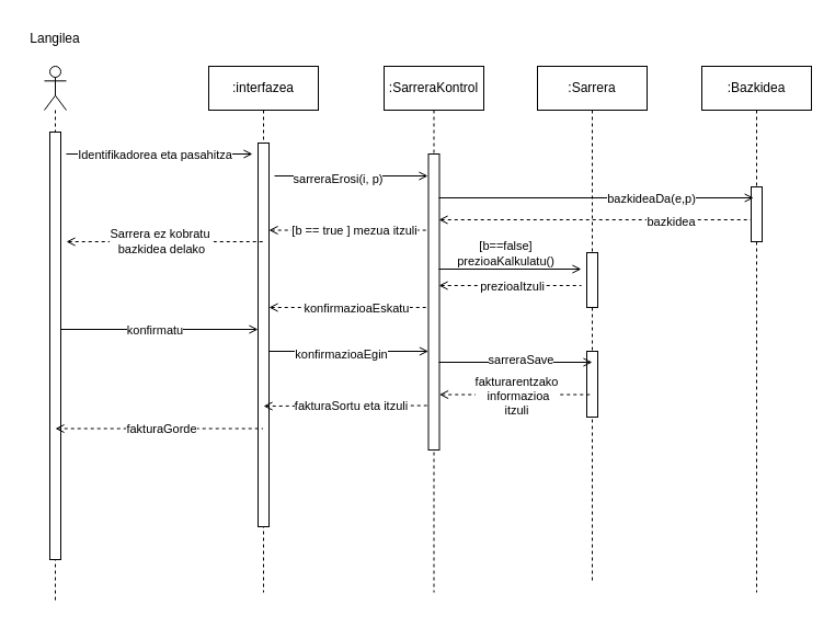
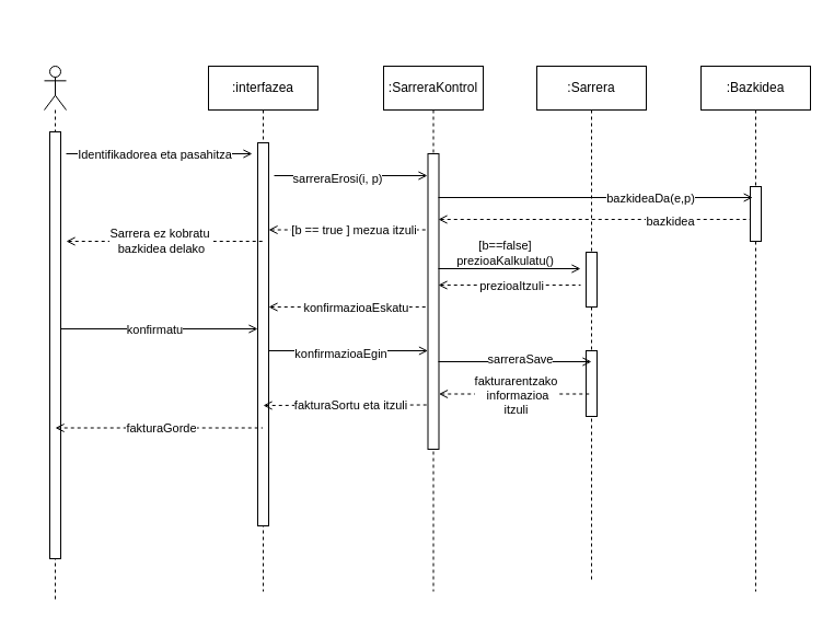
  <mxCell id="0" />
  <mxCell id="1" parent="0" />
  <mxCell id="2" value="" style="shape=umlLifeline;perimeter=lifelinePerimeter;whiteSpace=wrap;html=1;container=1;dropTarget=0;collapsible=0;recursiveResize=0;outlineConnect=0;portConstraint=eastwest;newEdgeStyle={&quot;curved&quot;:0,&quot;rounded&quot;:0};participant=umlActor;" parent="1" vertex="1"><mxGeometry x="40" y="60" width="20" height="490" as="geometry" /></mxCell>
  <mxCell id="3" value="" style="html=1;points=[[0,0,0,0,5],[0,1,0,0,-5],[1,0,0,0,5],[1,1,0,0,-5]];perimeter=orthogonalPerimeter;outlineConnect=0;targetShapes=umlLifeline;portConstraint=eastwest;newEdgeStyle={&quot;curved&quot;:0,&quot;rounded&quot;:0};" parent="2" vertex="1"><mxGeometry x="5" y="60" width="10" height="390" as="geometry" /></mxCell>
  <mxCell id="4" value=":interfazea" style="shape=umlLifeline;perimeter=lifelinePerimeter;whiteSpace=wrap;html=1;container=1;dropTarget=0;collapsible=0;recursiveResize=0;outlineConnect=0;portConstraint=eastwest;newEdgeStyle={&quot;curved&quot;:0,&quot;rounded&quot;:0};" parent="1" vertex="1"><mxGeometry x="190" y="60" width="100" height="480" as="geometry" /></mxCell>
  <mxCell id="5" value="" style="html=1;points=[[0,0,0,0,5],[0,1,0,0,-5],[1,0,0,0,5],[1,1,0,0,-5]];perimeter=orthogonalPerimeter;outlineConnect=0;targetShapes=umlLifeline;portConstraint=eastwest;newEdgeStyle={&quot;curved&quot;:0,&quot;rounded&quot;:0};" parent="4" vertex="1"><mxGeometry x="45" y="70" width="10" height="350" as="geometry" /></mxCell>
  <mxCell id="6" value=":SarreraKontrol" style="shape=umlLifeline;perimeter=lifelinePerimeter;whiteSpace=wrap;html=1;container=1;dropTarget=0;collapsible=0;recursiveResize=0;outlineConnect=0;portConstraint=eastwest;newEdgeStyle={&quot;curved&quot;:0,&quot;rounded&quot;:0};" parent="1" vertex="1"><mxGeometry x="350" y="60" width="91" height="480" as="geometry" /></mxCell>
  <mxCell id="7" value="" style="html=1;points=[[0,0,0,0,5],[0,1,0,0,-5],[1,0,0,0,5],[1,1,0,0,-5]];perimeter=orthogonalPerimeter;outlineConnect=0;targetShapes=umlLifeline;portConstraint=eastwest;newEdgeStyle={&quot;curved&quot;:0,&quot;rounded&quot;:0};" parent="6" vertex="1"><mxGeometry x="40.5" y="80" width="10" height="270" as="geometry" /></mxCell>
  <mxCell id="8" value=":Sarrera" style="shape=umlLifeline;perimeter=lifelinePerimeter;whiteSpace=wrap;html=1;container=1;dropTarget=0;collapsible=0;recursiveResize=0;outlineConnect=0;portConstraint=eastwest;newEdgeStyle={&quot;curved&quot;:0,&quot;rounded&quot;:0};" parent="1" vertex="1"><mxGeometry x="490" y="60" width="100" height="470" as="geometry" /></mxCell>
  <mxCell id="9" value="" style="html=1;points=[[0,0,0,0,5],[0,1,0,0,-5],[1,0,0,0,5],[1,1,0,0,-5]];perimeter=orthogonalPerimeter;outlineConnect=0;targetShapes=umlLifeline;portConstraint=eastwest;newEdgeStyle={&quot;curved&quot;:0,&quot;rounded&quot;:0};" parent="8" vertex="1"><mxGeometry x="45" y="170" width="10" height="50" as="geometry" /></mxCell>
  <mxCell id="10" value="" style="html=1;points=[[0,0,0,0,5],[0,1,0,0,-5],[1,0,0,0,5],[1,1,0,0,-5]];perimeter=orthogonalPerimeter;outlineConnect=0;targetShapes=umlLifeline;portConstraint=eastwest;newEdgeStyle={&quot;curved&quot;:0,&quot;rounded&quot;:0};" parent="8" vertex="1"><mxGeometry x="45" y="260" width="10" height="60" as="geometry" /></mxCell>
  <mxCell id="11" value="" style="endArrow=open;html=1;rounded=0;endFill=0;" parent="1" edge="1"><mxGeometry width="50" height="50" relative="1" as="geometry"><mxPoint x="60" y="140" as="sourcePoint" /><mxPoint x="230" y="140" as="targetPoint" /></mxGeometry></mxCell>
  <mxCell id="12" value="Identifikadorea eta pasahitza" style="edgeLabel;html=1;align=center;verticalAlign=middle;resizable=0;points=[];" parent="11" vertex="1" connectable="0"><mxGeometry x="-0.225" relative="1" as="geometry"><mxPoint x="14" as="offset" /></mxGeometry></mxCell>
  <mxCell id="13" value="" style="endArrow=open;html=1;rounded=0;endFill=0;" parent="1" edge="1"><mxGeometry width="50" height="50" relative="1" as="geometry"><mxPoint x="250" y="160" as="sourcePoint" /><mxPoint x="390" y="160" as="targetPoint" /></mxGeometry></mxCell>
  <mxCell id="14" value="sarreraErosi(i, p)" style="edgeLabel;html=1;align=center;verticalAlign=middle;resizable=0;points=[];" parent="13" vertex="1" connectable="0"><mxGeometry x="-0.188" y="-2" relative="1" as="geometry"><mxPoint as="offset" /></mxGeometry></mxCell>
  <mxCell id="15" value=":Bazkidea" style="shape=umlLifeline;perimeter=lifelinePerimeter;whiteSpace=wrap;html=1;container=1;dropTarget=0;collapsible=0;recursiveResize=0;outlineConnect=0;portConstraint=eastwest;newEdgeStyle={&quot;curved&quot;:0,&quot;rounded&quot;:0};" parent="1" vertex="1"><mxGeometry x="640" y="60" width="100" height="480" as="geometry" /></mxCell>
  <mxCell id="16" value="" style="html=1;points=[[0,0,0,0,5],[0,1,0,0,-5],[1,0,0,0,5],[1,1,0,0,-5]];perimeter=orthogonalPerimeter;outlineConnect=0;targetShapes=umlLifeline;portConstraint=eastwest;newEdgeStyle={&quot;curved&quot;:0,&quot;rounded&quot;:0};" parent="15" vertex="1"><mxGeometry x="45" y="110" width="10" height="50" as="geometry" /></mxCell>
  <mxCell id="17" value="" style="endArrow=open;html=1;rounded=0;endFill=0;" parent="1" edge="1"><mxGeometry width="50" height="50" relative="1" as="geometry"><mxPoint x="400" y="180" as="sourcePoint" /><mxPoint x="687.25" y="180" as="targetPoint" /></mxGeometry></mxCell>
  <mxCell id="18" value="bazkideaDa(e,p)" style="edgeLabel;html=1;align=center;verticalAlign=middle;resizable=0;points=[];" parent="17" vertex="1" connectable="0"><mxGeometry x="0.344" relative="1" as="geometry"><mxPoint as="offset" /></mxGeometry></mxCell>
  <mxCell id="19" value="" style="endArrow=none;dashed=1;html=1;rounded=0;startArrow=open;startFill=0;" parent="1" edge="1"><mxGeometry width="50" height="50" relative="1" as="geometry"><mxPoint x="400" y="200" as="sourcePoint" /><mxPoint x="684.75" y="200" as="targetPoint" /></mxGeometry></mxCell>
  <mxCell id="20" value="bazkidea" style="edgeLabel;html=1;align=center;verticalAlign=middle;resizable=0;points=[];" parent="19" vertex="1" connectable="0"><mxGeometry x="0.484" y="-1" relative="1" as="geometry"><mxPoint as="offset" /></mxGeometry></mxCell>
  <mxCell id="21" value="" style="endArrow=none;dashed=1;html=1;rounded=0;startArrow=open;startFill=0;" parent="1" edge="1"><mxGeometry width="50" height="50" relative="1" as="geometry"><mxPoint x="245" y="209.5" as="sourcePoint" /><mxPoint x="390" y="209.5" as="targetPoint" /></mxGeometry></mxCell>
  <mxCell id="22" value="[b == true ] mezua itzuli" style="edgeLabel;html=1;align=center;verticalAlign=middle;resizable=0;points=[];" parent="21" vertex="1" connectable="0"><mxGeometry x="-0.137" y="2" relative="1" as="geometry"><mxPoint x="14" y="2" as="offset" /></mxGeometry></mxCell>
  <mxCell id="23" value="" style="endArrow=open;html=1;rounded=0;endFill=0;" parent="1" edge="1"><mxGeometry width="50" height="50" relative="1" as="geometry"><mxPoint x="400" y="245" as="sourcePoint" /><mxPoint x="530" y="245" as="targetPoint" /></mxGeometry></mxCell>
  <mxCell id="24" value="&lt;div&gt;[b==false]&lt;/div&gt;prezioaKalkulatu()" style="edgeLabel;html=1;align=center;verticalAlign=middle;resizable=0;points=[];" parent="23" vertex="1" connectable="0"><mxGeometry x="-0.149" y="2" relative="1" as="geometry"><mxPoint x="5" y="-13" as="offset" /></mxGeometry></mxCell>
  <mxCell id="25" value="" style="endArrow=none;dashed=1;html=1;rounded=0;startArrow=open;startFill=0;" parent="1" edge="1"><mxGeometry width="50" height="50" relative="1" as="geometry"><mxPoint x="400" y="260" as="sourcePoint" /><mxPoint x="530" y="260" as="targetPoint" /></mxGeometry></mxCell>
  <mxCell id="26" value="prezioaItzuli" style="edgeLabel;html=1;align=center;verticalAlign=middle;resizable=0;points=[];" parent="25" vertex="1" connectable="0"><mxGeometry x="0.012" relative="1" as="geometry"><mxPoint as="offset" /></mxGeometry></mxCell>
  <mxCell id="27" value="" style="endArrow=none;dashed=1;html=1;rounded=0;startArrow=open;startFill=0;" parent="1" edge="1"><mxGeometry width="50" height="50" relative="1" as="geometry"><mxPoint x="245" y="280" as="sourcePoint" /><mxPoint x="390.5" y="280" as="targetPoint" /></mxGeometry></mxCell>
  <mxCell id="28" value="konfirmazioaEskatu" style="edgeLabel;html=1;align=center;verticalAlign=middle;resizable=0;points=[];" parent="27" vertex="1" connectable="0"><mxGeometry x="0.08" relative="1" as="geometry"><mxPoint as="offset" /></mxGeometry></mxCell>
  <mxCell id="29" value="" style="endArrow=open;html=1;rounded=0;endFill=0;" parent="1" target="5" edge="1"><mxGeometry width="50" height="50" relative="1" as="geometry"><mxPoint x="55" y="300" as="sourcePoint" /><mxPoint x="230" y="300" as="targetPoint" /></mxGeometry></mxCell>
  <mxCell id="30" value="konfirmatu" style="edgeLabel;html=1;align=center;verticalAlign=middle;resizable=0;points=[];" parent="29" vertex="1" connectable="0"><mxGeometry x="-0.056" relative="1" as="geometry"><mxPoint as="offset" /></mxGeometry></mxCell>
  <mxCell id="31" value="" style="endArrow=open;html=1;rounded=0;endFill=0;" parent="1" edge="1"><mxGeometry width="50" height="50" relative="1" as="geometry"><mxPoint x="245" y="320" as="sourcePoint" /><mxPoint x="390.5" y="320" as="targetPoint" /></mxGeometry></mxCell>
  <mxCell id="32" value="konfirmazioaEgin" style="edgeLabel;html=1;align=center;verticalAlign=middle;resizable=0;points=[];" parent="31" vertex="1" connectable="0"><mxGeometry x="0.19" y="-2" relative="1" as="geometry"><mxPoint x="-22" as="offset" /></mxGeometry></mxCell>
  <mxCell id="33" value="" style="endArrow=open;html=1;rounded=0;endFill=0;" parent="1" edge="1"><mxGeometry width="50" height="50" relative="1" as="geometry"><mxPoint x="400" y="330" as="sourcePoint" /><mxPoint x="540" y="330" as="targetPoint" /></mxGeometry></mxCell>
  <mxCell id="34" value="sarreraSave" style="edgeLabel;html=1;align=center;verticalAlign=middle;resizable=0;points=[];" parent="33" vertex="1" connectable="0"><mxGeometry x="0.051" y="3" relative="1" as="geometry"><mxPoint as="offset" /></mxGeometry></mxCell>
  <mxCell id="35" value="" style="endArrow=none;dashed=1;html=1;rounded=0;startArrow=open;startFill=0;" parent="1" edge="1"><mxGeometry width="50" height="50" relative="1" as="geometry"><mxPoint x="400.5" y="359.5" as="sourcePoint" /><mxPoint x="539.5" y="359.5" as="targetPoint" /></mxGeometry></mxCell>
  <mxCell id="36" value="fakturarentzako&lt;div&gt;&amp;nbsp;informazioa&lt;div&gt;itzuli&lt;/div&gt;&lt;/div&gt;" style="edgeLabel;html=1;align=center;verticalAlign=middle;resizable=0;points=[];" parent="35" vertex="1" connectable="0"><mxGeometry x="-0.293" y="-1" relative="1" as="geometry"><mxPoint x="21" as="offset" /></mxGeometry></mxCell>
  <mxCell id="37" value="" style="endArrow=none;dashed=1;html=1;rounded=0;startArrow=open;startFill=0;" parent="1" edge="1"><mxGeometry width="50" height="50" relative="1" as="geometry"><mxPoint x="240" y="370" as="sourcePoint" /><mxPoint x="390" y="369.5" as="targetPoint" /></mxGeometry></mxCell>
  <mxCell id="38" value="fakturaSortu eta itzuli" style="edgeLabel;html=1;align=center;verticalAlign=middle;resizable=0;points=[];" parent="37" vertex="1" connectable="0"><mxGeometry x="-0.165" relative="1" as="geometry"><mxPoint x="17" as="offset" /></mxGeometry></mxCell>
  <mxCell id="39" value="" style="endArrow=none;dashed=1;html=1;rounded=0;startArrow=open;startFill=0;" parent="1" target="4" edge="1"><mxGeometry width="50" height="50" relative="1" as="geometry"><mxPoint x="50" y="390.5" as="sourcePoint" /><mxPoint x="200" y="390" as="targetPoint" /></mxGeometry></mxCell>
  <mxCell id="40" value="fakturaGorde" style="edgeLabel;html=1;align=center;verticalAlign=middle;resizable=0;points=[];" parent="39" vertex="1" connectable="0"><mxGeometry x="-0.165" relative="1" as="geometry"><mxPoint x="17" as="offset" /></mxGeometry></mxCell>
- <mxCell id="41" value="Langilea" style="text;html=1;align=center;verticalAlign=middle;whiteSpace=wrap;rounded=0;" vertex="1" parent="1"><mxGeometry x="20" y="20" width="60" height="30" as="geometry" /></mxCell>
  <mxCell id="42" value="" style="endArrow=none;dashed=1;html=1;rounded=0;startArrow=open;startFill=0;" edge="1" parent="1"><mxGeometry width="50" height="50" relative="1" as="geometry"><mxPoint x="60" y="220" as="sourcePoint" /><mxPoint x="239.5" y="220" as="targetPoint" /><Array as="points"><mxPoint x="90" y="220" /></Array></mxGeometry></mxCell>
  <mxCell id="43" value="Sarrera ez kobratu&amp;nbsp;&lt;div&gt;bazkidea delako&lt;/div&gt;" style="edgeLabel;html=1;align=center;verticalAlign=middle;resizable=0;points=[];" vertex="1" connectable="0" parent="42"><mxGeometry x="-0.042" y="1" relative="1" as="geometry"><mxPoint as="offset" /></mxGeometry></mxCell>
